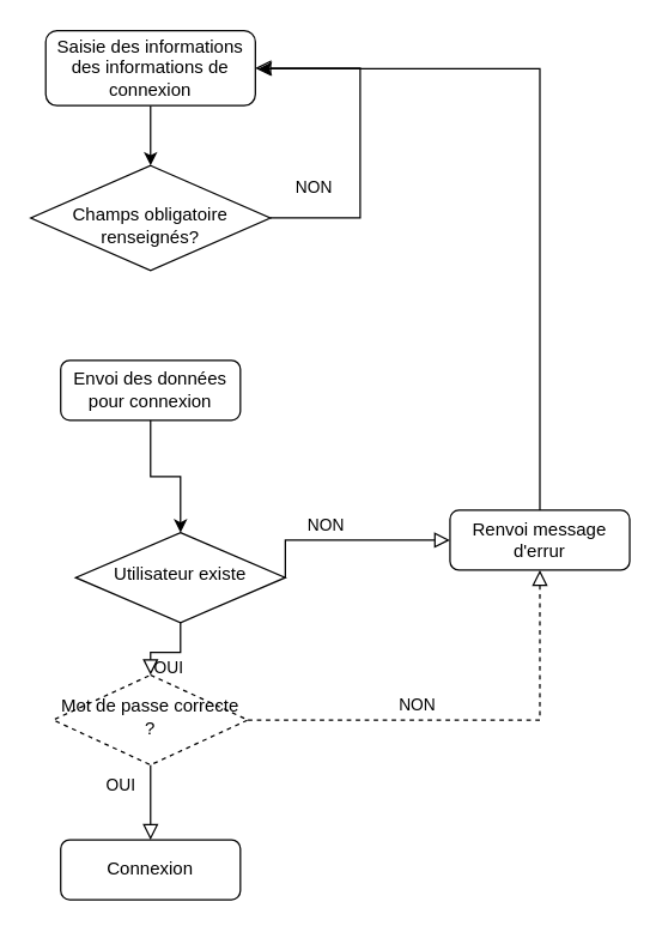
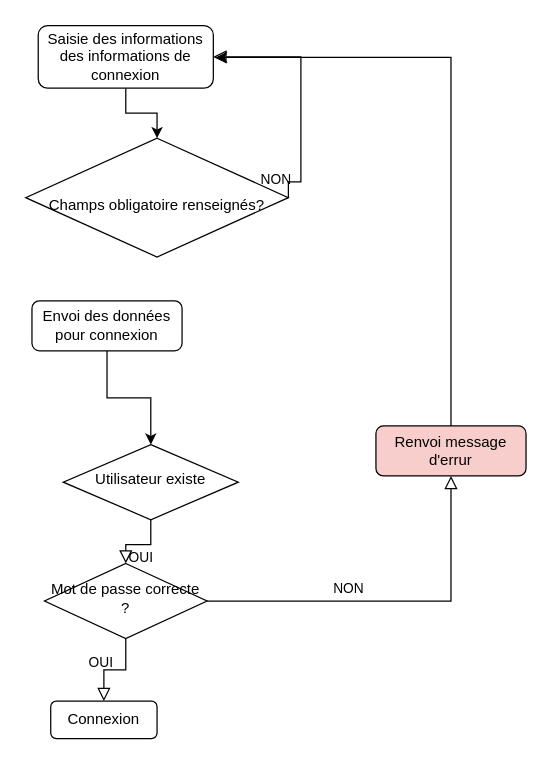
  <mxCell id="0" />
  <mxCell id="1" parent="0" />
  <mxCell id="2" style="edgeStyle=orthogonalEdgeStyle;rounded=0;orthogonalLoop=1;jettySize=auto;html=1;exitX=0.5;exitY=1;exitDx=0;exitDy=0;entryX=0.5;entryY=0;entryDx=0;entryDy=0;" edge="1" parent="1" source="3" target="8"><mxGeometry relative="1" as="geometry" /></mxCell>
  <mxCell id="3" value="Saisie des informations des informations de connexion " style="rounded=1;whiteSpace=wrap;html=1;fontSize=12;glass=0;strokeWidth=1;shadow=0;" parent="1" vertex="1"><mxGeometry x="30" y="20" width="140" height="50" as="geometry" /></mxCell>
  <mxCell id="4" value="OUI" style="rounded=0;html=1;jettySize=auto;orthogonalLoop=1;fontSize=11;endArrow=block;endFill=0;endSize=8;strokeWidth=1;shadow=0;labelBackgroundColor=none;edgeStyle=orthogonalEdgeStyle;entryX=0.5;entryY=0;entryDx=0;entryDy=0;" parent="1" source="6" target="7" edge="1"><mxGeometry x="-0.429" y="-20" relative="1" as="geometry"><mxPoint as="offset" /></mxGeometry></mxCell>
  <mxCell id="5" value="NON" style="edgeStyle=orthogonalEdgeStyle;rounded=0;html=1;jettySize=auto;orthogonalLoop=1;fontSize=11;endArrow=block;endFill=0;endSize=8;strokeWidth=1;shadow=0;labelBackgroundColor=none;exitX=1;exitY=0.5;exitDx=0;exitDy=0;entryX=1;entryY=0.5;entryDx=0;entryDy=0;" parent="1" source="8" target="3" edge="1"><mxGeometry x="-0.745" y="20" relative="1" as="geometry"><mxPoint as="offset" /><mxPoint x="350" y="140" as="targetPoint" /><Array as="points"><mxPoint x="240" y="145" /><mxPoint x="240" y="45" /></Array></mxGeometry></mxCell>
- <mxCell id="6" value="Mot de passe correcte ?" style="rhombus;whiteSpace=wrap;html=1;shadow=0;fontFamily=Helvetica;fontSize=12;align=center;strokeWidth=1;spacing=6;spacingTop=-4;dashed=1;" parent="1" vertex="1"><mxGeometry x="35" y="450" width="130" height="60" as="geometry" /></mxCell>
- <mxCell id="7" value="Connexion" style="rounded=1;whiteSpace=wrap;html=1;fontSize=12;glass=0;strokeWidth=1;shadow=0;" parent="1" vertex="1"><mxGeometry x="40" y="560" width="120" height="40" as="geometry" /></mxCell>
- <mxCell id="8" value="&lt;br&gt;&lt;div&gt;Champs obligatoire renseignés?&lt;/div&gt;" style="rhombus;whiteSpace=wrap;html=1;shadow=0;fontFamily=Helvetica;fontSize=12;align=center;strokeWidth=1;spacing=6;spacingTop=-4;" vertex="1" parent="1"><mxGeometry x="20" y="110" width="160" height="70" as="geometry" /></mxCell>
+ <mxCell id="6" value="Mot de passe correcte ?" style="rhombus;whiteSpace=wrap;html=1;shadow=0;fontFamily=Helvetica;fontSize=12;align=center;strokeWidth=1;spacing=6;spacingTop=-4;" parent="1" vertex="1"><mxGeometry x="35" y="450" width="130" height="60" as="geometry" /></mxCell>
+ <mxCell id="7" value="Connexion" style="rounded=1;whiteSpace=wrap;html=1;fontSize=12;glass=0;strokeWidth=1;shadow=0;" parent="1" vertex="1"><mxGeometry x="40" y="560" width="85" height="30" as="geometry" /></mxCell>
+ <mxCell id="8" value="&lt;br&gt;&lt;div&gt;Champs obligatoire renseignés?&lt;/div&gt;" style="rhombus;whiteSpace=wrap;html=1;shadow=0;fontFamily=Helvetica;fontSize=12;align=center;strokeWidth=1;spacing=6;spacingTop=-4;" vertex="1" parent="1"><mxGeometry x="20" y="110" width="210" height="95" as="geometry" /></mxCell>
  <mxCell id="9" value="Utilisateur existe" style="rhombus;whiteSpace=wrap;html=1;shadow=0;fontFamily=Helvetica;fontSize=12;align=center;strokeWidth=1;spacing=6;spacingTop=-4;" vertex="1" parent="1"><mxGeometry x="50" y="355" width="140" height="60" as="geometry" /></mxCell>
  <mxCell id="10" value="OUI" style="edgeStyle=orthogonalEdgeStyle;rounded=0;html=1;jettySize=auto;orthogonalLoop=1;fontSize=11;endArrow=block;endFill=0;endSize=8;strokeWidth=1;shadow=0;labelBackgroundColor=none;" edge="1" parent="1" source="9" target="6"><mxGeometry y="10" relative="1" as="geometry"><mxPoint as="offset" /><mxPoint x="100" y="319" as="sourcePoint" /><mxPoint x="110" y="579" as="targetPoint" /></mxGeometry></mxCell>
- <mxCell id="11" value="NON" style="edgeStyle=orthogonalEdgeStyle;rounded=0;html=1;jettySize=auto;orthogonalLoop=1;fontSize=11;endArrow=block;endFill=0;endSize=8;strokeWidth=1;shadow=0;labelBackgroundColor=none;exitX=1;exitY=0.5;exitDx=0;exitDy=0;entryX=0;entryY=0.5;entryDx=0;entryDy=0;" edge="1" parent="1" source="9" target="15"><mxGeometry x="-0.231" y="10" relative="1" as="geometry"><mxPoint as="offset" /><mxPoint x="180" y="150" as="sourcePoint" /><mxPoint x="170" y="45" as="targetPoint" /><Array as="points"><mxPoint x="260" y="360" /><mxPoint x="260" y="360" /></Array></mxGeometry></mxCell>
  <mxCell id="12" style="edgeStyle=orthogonalEdgeStyle;rounded=0;orthogonalLoop=1;jettySize=auto;html=1;" edge="1" parent="1" source="13" target="9"><mxGeometry relative="1" as="geometry" /></mxCell>
- <mxCell id="13" value="Envoi des données pour connexion" style="rounded=1;whiteSpace=wrap;html=1;fontSize=12;glass=0;strokeWidth=1;shadow=0;" vertex="1" parent="1"><mxGeometry x="40" y="240" width="120" height="40" as="geometry" /></mxCell>
+ <mxCell id="13" value="Envoi des données pour connexion" style="rounded=1;whiteSpace=wrap;html=1;fontSize=12;glass=0;strokeWidth=1;shadow=0;" vertex="1" parent="1"><mxGeometry x="25" y="240" width="120" height="40" as="geometry" /></mxCell>
  <mxCell id="14" style="edgeStyle=orthogonalEdgeStyle;rounded=0;orthogonalLoop=1;jettySize=auto;html=1;exitX=0.5;exitY=0;exitDx=0;exitDy=0;entryX=1.015;entryY=0.407;entryDx=0;entryDy=0;entryPerimeter=0;" edge="1" parent="1"><mxGeometry relative="1" as="geometry"><mxPoint x="360" y="345" as="sourcePoint" /><mxPoint x="172.1" y="45.35" as="targetPoint" /><Array as="points"><mxPoint x="360" y="45" /><mxPoint x="172" y="45" /></Array></mxGeometry></mxCell>
- <mxCell id="15" value="Renvoi message d'errur" style="rounded=1;whiteSpace=wrap;html=1;fontSize=12;glass=0;strokeWidth=1;shadow=0;" vertex="1" parent="1"><mxGeometry x="300" y="340" width="120" height="40" as="geometry" /></mxCell>
- <mxCell id="16" value="NON" style="edgeStyle=orthogonalEdgeStyle;rounded=0;html=1;jettySize=auto;orthogonalLoop=1;fontSize=11;endArrow=block;endFill=0;endSize=8;strokeWidth=1;shadow=0;labelBackgroundColor=none;exitX=1;exitY=0.5;exitDx=0;exitDy=0;entryX=0.5;entryY=1;entryDx=0;entryDy=0;dashed=1;" edge="1" parent="1" source="6" target="15"><mxGeometry x="-0.231" y="10" relative="1" as="geometry"><mxPoint as="offset" /><mxPoint x="170" y="360" as="sourcePoint" /><mxPoint x="300" y="360" as="targetPoint" /><Array as="points"><mxPoint x="360" y="480" /></Array></mxGeometry></mxCell>
+ <mxCell id="15" value="Renvoi message d'errur" style="rounded=1;whiteSpace=wrap;html=1;fontSize=12;glass=0;strokeWidth=1;shadow=0;fillColor=#f8cecc;" vertex="1" parent="1"><mxGeometry x="300" y="340" width="120" height="40" as="geometry" /></mxCell>
+ <mxCell id="16" value="NON" style="edgeStyle=orthogonalEdgeStyle;rounded=0;html=1;jettySize=auto;orthogonalLoop=1;fontSize=11;endArrow=block;endFill=0;endSize=8;strokeWidth=1;shadow=0;labelBackgroundColor=none;exitX=1;exitY=0.5;exitDx=0;exitDy=0;entryX=0.5;entryY=1;entryDx=0;entryDy=0;" edge="1" parent="1" source="6" target="15"><mxGeometry x="-0.231" y="10" relative="1" as="geometry"><mxPoint as="offset" /><mxPoint x="170" y="360" as="sourcePoint" /><mxPoint x="300" y="360" as="targetPoint" /><Array as="points"><mxPoint x="360" y="480" /></Array></mxGeometry></mxCell>
